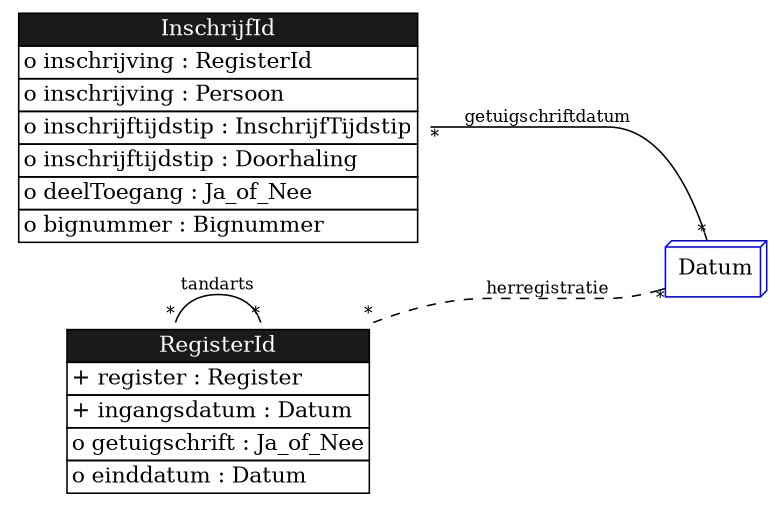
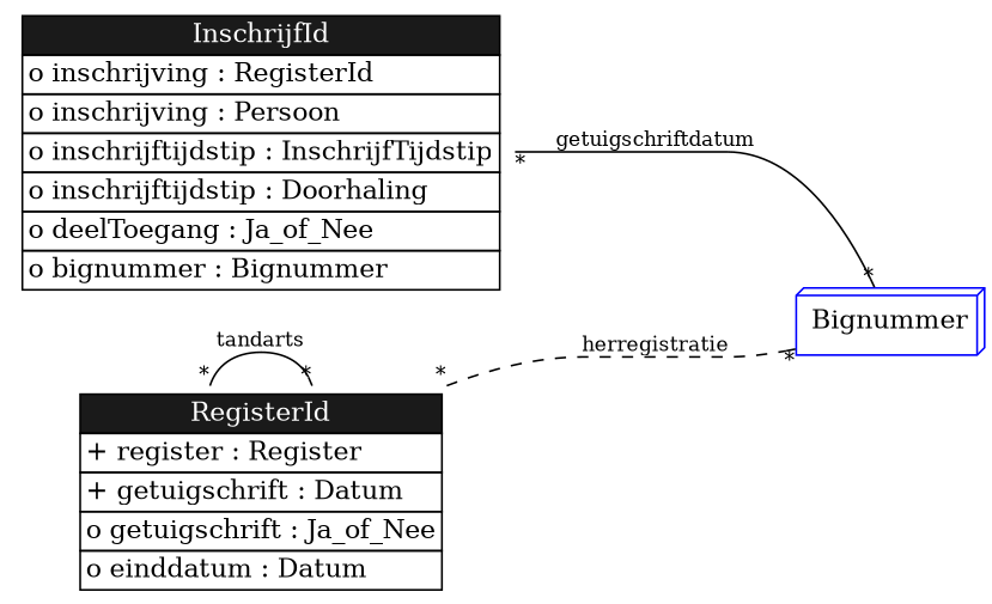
  digraph {
    bgcolor=white
    rankdir=LR
    node [color=purple shape=plaintext]
    edge [arrowhead=onone fontsize=11 headlabel="*" labelfloat=true minlen=4 style=solid taillabel="*"]
    n1 [label=<<TABLE BGCOLOR="white" COLOR="black" BORDER="0" CELLBORDER="1" CELLSPACING="0"><TR><TD BGCOLOR="gray10" COLOR="black"><FONT COLOR="white">InschrijfId</FONT></TD></TR><TR><TD ALIGN="LEFT" PORT="inschrijving">o inschrijving : RegisterId</TD></TR><TR><TD ALIGN="LEFT" PORT="inschrijving">o inschrijving : Persoon</TD></TR><TR><TD ALIGN="LEFT" PORT="inschrijftijdstip">o inschrijftijdstip : InschrijfTijdstip</TD></TR><TR><TD ALIGN="LEFT" PORT="doorgehaald">o inschrijftijdstip : Doorhaling</TD></TR><TR><TD ALIGN="LEFT" PORT="deelToegang">o deelToegang : Ja_of_Nee</TD></TR><TR><TD ALIGN="LEFT" PORT="bignummer">o bignummer : Bignummer</TD></TR></TABLE>>]
-   n2 [color=blue label=Datum shape=box3d]
-   n3 [label=<<TABLE BGCOLOR="white" COLOR="black" BORDER="0" CELLBORDER="1" CELLSPACING="0"><TR><TD BGCOLOR="gray10" COLOR="black"><FONT COLOR="white">RegisterId</FONT></TD></TR><TR><TD ALIGN="LEFT" PORT="register">+ register : Register</TD></TR><TR><TD ALIGN="LEFT" PORT="ingangsdatum">+ ingangsdatum : Datum</TD></TR><TR><TD ALIGN="LEFT" PORT="getuigschrift">o getuigschrift : Ja_of_Nee</TD></TR><TR><TD ALIGN="LEFT" PORT="einddatum">o einddatum : Datum</TD></TR></TABLE>>]
+   n2 [color=blue label=Bignummer shape=box3d]
+   n3 [label=<<TABLE BGCOLOR="white" COLOR="black" BORDER="0" CELLBORDER="1" CELLSPACING="0"><TR><TD BGCOLOR="gray10" COLOR="black"><FONT COLOR="white">RegisterId</FONT></TD></TR><TR><TD ALIGN="LEFT" PORT="register">+ register : Register</TD></TR><TR><TD ALIGN="LEFT" PORT="ingangsdatum">+ getuigschrift : Datum</TD></TR><TR><TD ALIGN="LEFT" PORT="getuigschrift">o getuigschrift : Ja_of_Nee</TD></TR><TR><TD ALIGN="LEFT" PORT="einddatum">o einddatum : Datum</TD></TR></TABLE>>]
    n1 -> n2 [label=getuigschriftdatum tailport=getuigschriftdatum]
    n3 -> n2 [label=herregistratie style=dashed tailport=herregistratie]
    n3 -> n3 [label=tandarts tailport=tandarts]
  }
